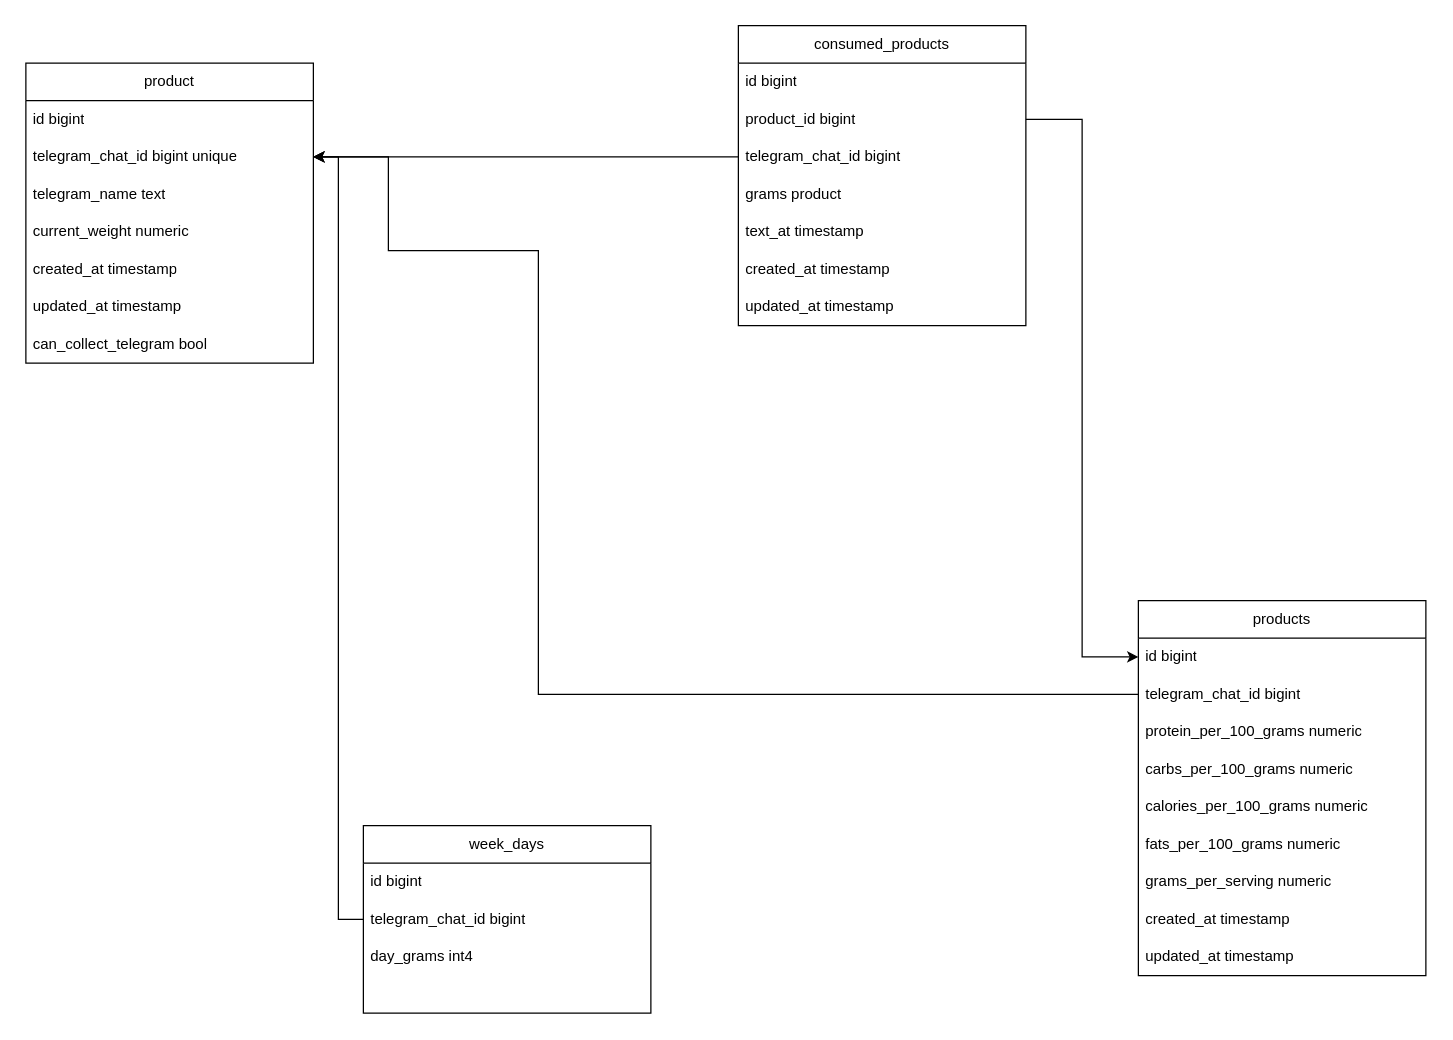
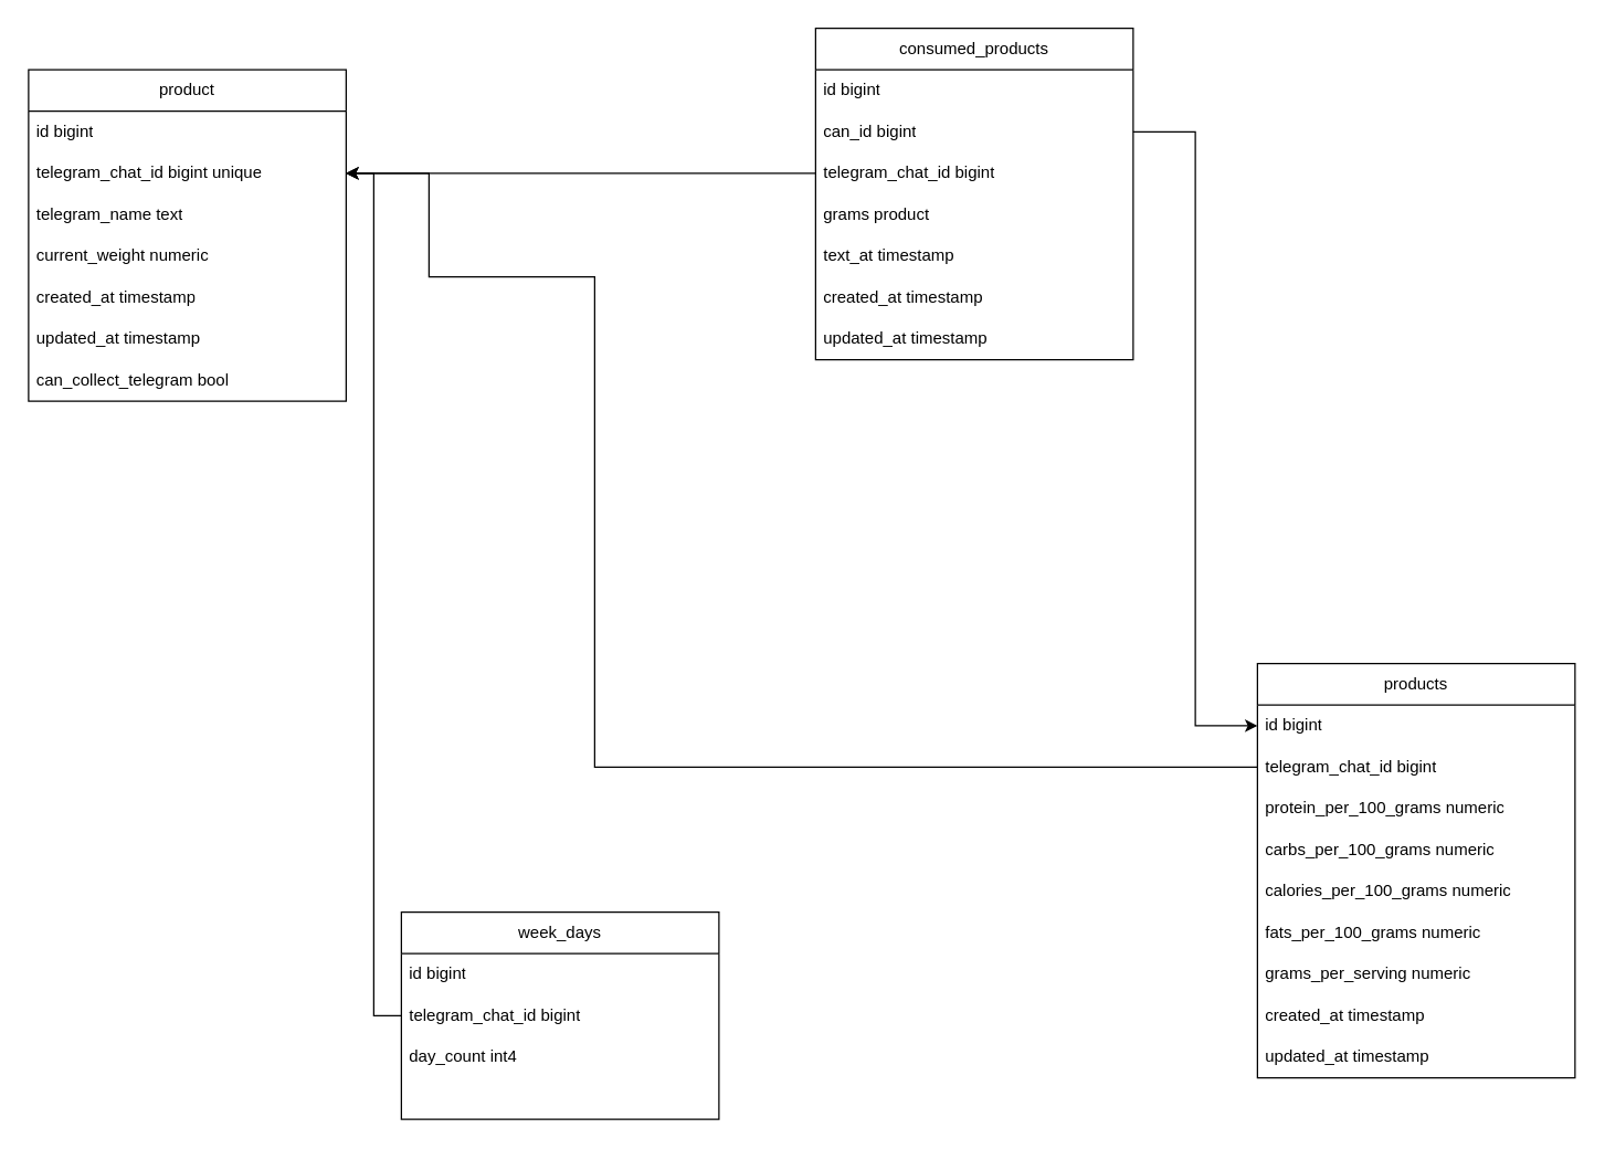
  <mxCell id="0" />
  <mxCell id="1" parent="0" />
  <mxCell id="2" value="product" style="swimlane;fontStyle=0;childLayout=stackLayout;horizontal=1;startSize=30;horizontalStack=0;resizeParent=1;resizeParentMax=0;resizeLast=0;collapsible=1;marginBottom=0;whiteSpace=wrap;html=1;" vertex="1" parent="1"><mxGeometry x="20" y="50" width="230" height="240" as="geometry"><mxRectangle x="40" y="30" width="70" height="30" as="alternateBounds" /></mxGeometry></mxCell>
  <mxCell id="3" value="id bigint" style="text;strokeColor=none;fillColor=none;align=left;verticalAlign=middle;spacingLeft=4;spacingRight=4;overflow=hidden;points=[[0,0.5],[1,0.5]];portConstraint=eastwest;rotatable=0;whiteSpace=wrap;html=1;" vertex="1" parent="2"><mxGeometry y="30" width="230" height="30" as="geometry" /></mxCell>
  <mxCell id="4" value="telegram_chat_id bigint unique" style="text;strokeColor=none;fillColor=none;align=left;verticalAlign=middle;spacingLeft=4;spacingRight=4;overflow=hidden;points=[[0,0.5],[1,0.5]];portConstraint=eastwest;rotatable=0;whiteSpace=wrap;html=1;" vertex="1" parent="2"><mxGeometry y="60" width="230" height="30" as="geometry" /></mxCell>
  <mxCell id="5" value="telegram_name text" style="text;strokeColor=none;fillColor=none;align=left;verticalAlign=middle;spacingLeft=4;spacingRight=4;overflow=hidden;points=[[0,0.5],[1,0.5]];portConstraint=eastwest;rotatable=0;whiteSpace=wrap;html=1;" vertex="1" parent="2"><mxGeometry y="90" width="230" height="30" as="geometry" /></mxCell>
  <mxCell id="6" value="current_weight numeric" style="text;strokeColor=none;fillColor=none;align=left;verticalAlign=middle;spacingLeft=4;spacingRight=4;overflow=hidden;points=[[0,0.5],[1,0.5]];portConstraint=eastwest;rotatable=0;whiteSpace=wrap;html=1;" vertex="1" parent="2"><mxGeometry y="120" width="230" height="30" as="geometry" /></mxCell>
  <mxCell id="7" value="created_at timestamp" style="text;strokeColor=none;fillColor=none;align=left;verticalAlign=middle;spacingLeft=4;spacingRight=4;overflow=hidden;points=[[0,0.5],[1,0.5]];portConstraint=eastwest;rotatable=0;whiteSpace=wrap;html=1;" vertex="1" parent="2"><mxGeometry y="150" width="230" height="30" as="geometry" /></mxCell>
  <mxCell id="8" value="updated_at timestamp" style="text;strokeColor=none;fillColor=none;align=left;verticalAlign=middle;spacingLeft=4;spacingRight=4;overflow=hidden;points=[[0,0.5],[1,0.5]];portConstraint=eastwest;rotatable=0;whiteSpace=wrap;html=1;" vertex="1" parent="2"><mxGeometry y="180" width="230" height="30" as="geometry" /></mxCell>
  <mxCell id="9" value="can_collect_telegram bool" style="text;strokeColor=none;fillColor=none;align=left;verticalAlign=middle;spacingLeft=4;spacingRight=4;overflow=hidden;points=[[0,0.5],[1,0.5]];portConstraint=eastwest;rotatable=0;whiteSpace=wrap;html=1;" vertex="1" parent="2"><mxGeometry y="210" width="230" height="30" as="geometry" /></mxCell>
  <mxCell id="10" value="products" style="swimlane;fontStyle=0;childLayout=stackLayout;horizontal=1;startSize=30;horizontalStack=0;resizeParent=1;resizeParentMax=0;resizeLast=0;collapsible=1;marginBottom=0;whiteSpace=wrap;html=1;" vertex="1" parent="1"><mxGeometry x="910" y="480" width="230" height="300" as="geometry"><mxRectangle x="40" y="30" width="70" height="30" as="alternateBounds" /></mxGeometry></mxCell>
  <mxCell id="11" value="id bigint" style="text;strokeColor=none;fillColor=none;align=left;verticalAlign=middle;spacingLeft=4;spacingRight=4;overflow=hidden;points=[[0,0.5],[1,0.5]];portConstraint=eastwest;rotatable=0;whiteSpace=wrap;html=1;" vertex="1" parent="10"><mxGeometry y="30" width="230" height="30" as="geometry" /></mxCell>
  <mxCell id="12" value="telegram_chat_id bigint" style="text;strokeColor=none;fillColor=none;align=left;verticalAlign=middle;spacingLeft=4;spacingRight=4;overflow=hidden;points=[[0,0.5],[1,0.5]];portConstraint=eastwest;rotatable=0;whiteSpace=wrap;html=1;" vertex="1" parent="10"><mxGeometry y="60" width="230" height="30" as="geometry" /></mxCell>
  <mxCell id="13" value="protein_per_100_grams numeric" style="text;strokeColor=none;fillColor=none;align=left;verticalAlign=middle;spacingLeft=4;spacingRight=4;overflow=hidden;points=[[0,0.5],[1,0.5]];portConstraint=eastwest;rotatable=0;whiteSpace=wrap;html=1;" vertex="1" parent="10"><mxGeometry y="90" width="230" height="30" as="geometry" /></mxCell>
  <mxCell id="14" value="carbs_per_100_grams&amp;nbsp;numeric" style="text;strokeColor=none;fillColor=none;align=left;verticalAlign=middle;spacingLeft=4;spacingRight=4;overflow=hidden;points=[[0,0.5],[1,0.5]];portConstraint=eastwest;rotatable=0;whiteSpace=wrap;html=1;" vertex="1" parent="10"><mxGeometry y="120" width="230" height="30" as="geometry" /></mxCell>
  <mxCell id="15" value="calories_per_100_grams&amp;nbsp;numeric" style="text;strokeColor=none;fillColor=none;align=left;verticalAlign=middle;spacingLeft=4;spacingRight=4;overflow=hidden;points=[[0,0.5],[1,0.5]];portConstraint=eastwest;rotatable=0;whiteSpace=wrap;html=1;" vertex="1" parent="10"><mxGeometry y="150" width="230" height="30" as="geometry" /></mxCell>
  <mxCell id="16" value="fats_per_100_grams&amp;nbsp;numeric" style="text;strokeColor=none;fillColor=none;align=left;verticalAlign=middle;spacingLeft=4;spacingRight=4;overflow=hidden;points=[[0,0.5],[1,0.5]];portConstraint=eastwest;rotatable=0;whiteSpace=wrap;html=1;" vertex="1" parent="10"><mxGeometry y="180" width="230" height="30" as="geometry" /></mxCell>
  <mxCell id="17" value="grams_per_serving numeric" style="text;strokeColor=none;fillColor=none;align=left;verticalAlign=middle;spacingLeft=4;spacingRight=4;overflow=hidden;points=[[0,0.5],[1,0.5]];portConstraint=eastwest;rotatable=0;whiteSpace=wrap;html=1;" vertex="1" parent="10"><mxGeometry y="210" width="230" height="30" as="geometry" /></mxCell>
  <mxCell id="18" value="created_at timestamp" style="text;strokeColor=none;fillColor=none;align=left;verticalAlign=middle;spacingLeft=4;spacingRight=4;overflow=hidden;points=[[0,0.5],[1,0.5]];portConstraint=eastwest;rotatable=0;whiteSpace=wrap;html=1;" vertex="1" parent="10"><mxGeometry y="240" width="230" height="30" as="geometry" /></mxCell>
  <mxCell id="19" value="updated_at timestamp" style="text;strokeColor=none;fillColor=none;align=left;verticalAlign=middle;spacingLeft=4;spacingRight=4;overflow=hidden;points=[[0,0.5],[1,0.5]];portConstraint=eastwest;rotatable=0;whiteSpace=wrap;html=1;" vertex="1" parent="10"><mxGeometry y="270" width="230" height="30" as="geometry" /></mxCell>
  <mxCell id="20" style="edgeStyle=orthogonalEdgeStyle;rounded=0;orthogonalLoop=1;jettySize=auto;html=1;entryX=1;entryY=0.5;entryDx=0;entryDy=0;" edge="1" parent="1" source="12" target="4"><mxGeometry relative="1" as="geometry"><Array as="points"><mxPoint x="430" y="555" /><mxPoint x="430" y="200" /><mxPoint x="310" y="200" /><mxPoint x="310" y="125" /></Array></mxGeometry></mxCell>
  <mxCell id="21" value="consumed_products" style="swimlane;fontStyle=0;childLayout=stackLayout;horizontal=1;startSize=30;horizontalStack=0;resizeParent=1;resizeParentMax=0;resizeLast=0;collapsible=1;marginBottom=0;whiteSpace=wrap;html=1;" vertex="1" parent="1"><mxGeometry x="590" y="20" width="230" height="240" as="geometry"><mxRectangle x="40" y="30" width="70" height="30" as="alternateBounds" /></mxGeometry></mxCell>
  <mxCell id="22" value="id bigint" style="text;strokeColor=none;fillColor=none;align=left;verticalAlign=middle;spacingLeft=4;spacingRight=4;overflow=hidden;points=[[0,0.5],[1,0.5]];portConstraint=eastwest;rotatable=0;whiteSpace=wrap;html=1;" vertex="1" parent="21"><mxGeometry y="30" width="230" height="30" as="geometry" /></mxCell>
- <mxCell id="23" value="product_id bigint" style="text;strokeColor=none;fillColor=none;align=left;verticalAlign=middle;spacingLeft=4;spacingRight=4;overflow=hidden;points=[[0,0.5],[1,0.5]];portConstraint=eastwest;rotatable=0;whiteSpace=wrap;html=1;" vertex="1" parent="21"><mxGeometry y="60" width="230" height="30" as="geometry" /></mxCell>
+ <mxCell id="23" value="can_id bigint" style="text;strokeColor=none;fillColor=none;align=left;verticalAlign=middle;spacingLeft=4;spacingRight=4;overflow=hidden;points=[[0,0.5],[1,0.5]];portConstraint=eastwest;rotatable=0;whiteSpace=wrap;html=1;" vertex="1" parent="21"><mxGeometry y="60" width="230" height="30" as="geometry" /></mxCell>
  <mxCell id="24" value="telegram_chat_id bigint" style="text;strokeColor=none;fillColor=none;align=left;verticalAlign=middle;spacingLeft=4;spacingRight=4;overflow=hidden;points=[[0,0.5],[1,0.5]];portConstraint=eastwest;rotatable=0;whiteSpace=wrap;html=1;" vertex="1" parent="21"><mxGeometry y="90" width="230" height="30" as="geometry" /></mxCell>
  <mxCell id="25" value="grams product" style="text;strokeColor=none;fillColor=none;align=left;verticalAlign=middle;spacingLeft=4;spacingRight=4;overflow=hidden;points=[[0,0.5],[1,0.5]];portConstraint=eastwest;rotatable=0;whiteSpace=wrap;html=1;" vertex="1" parent="21"><mxGeometry y="120" width="230" height="30" as="geometry" /></mxCell>
  <mxCell id="26" value="text_at timestamp" style="text;strokeColor=none;fillColor=none;align=left;verticalAlign=middle;spacingLeft=4;spacingRight=4;overflow=hidden;points=[[0,0.5],[1,0.5]];portConstraint=eastwest;rotatable=0;whiteSpace=wrap;html=1;" vertex="1" parent="21"><mxGeometry y="150" width="230" height="30" as="geometry" /></mxCell>
  <mxCell id="27" value="created_at timestamp" style="text;strokeColor=none;fillColor=none;align=left;verticalAlign=middle;spacingLeft=4;spacingRight=4;overflow=hidden;points=[[0,0.5],[1,0.5]];portConstraint=eastwest;rotatable=0;whiteSpace=wrap;html=1;" vertex="1" parent="21"><mxGeometry y="180" width="230" height="30" as="geometry" /></mxCell>
  <mxCell id="28" value="updated_at timestamp" style="text;strokeColor=none;fillColor=none;align=left;verticalAlign=middle;spacingLeft=4;spacingRight=4;overflow=hidden;points=[[0,0.5],[1,0.5]];portConstraint=eastwest;rotatable=0;whiteSpace=wrap;html=1;" vertex="1" parent="21"><mxGeometry y="210" width="230" height="30" as="geometry" /></mxCell>
  <mxCell id="29" style="edgeStyle=orthogonalEdgeStyle;rounded=0;orthogonalLoop=1;jettySize=auto;html=1;entryX=1;entryY=0.5;entryDx=0;entryDy=0;" edge="1" parent="1" source="24" target="4"><mxGeometry relative="1" as="geometry" /></mxCell>
  <mxCell id="30" style="edgeStyle=orthogonalEdgeStyle;rounded=0;orthogonalLoop=1;jettySize=auto;html=1;entryX=0;entryY=0.5;entryDx=0;entryDy=0;" edge="1" parent="1" source="23" target="11"><mxGeometry relative="1" as="geometry" /></mxCell>
  <mxCell id="31" value="week_days" style="swimlane;fontStyle=0;childLayout=stackLayout;horizontal=1;startSize=30;horizontalStack=0;resizeParent=1;resizeParentMax=0;resizeLast=0;collapsible=1;marginBottom=0;whiteSpace=wrap;html=1;" vertex="1" parent="1"><mxGeometry x="290" y="660" width="230" height="150" as="geometry" /></mxCell>
  <mxCell id="32" value="id bigint" style="text;strokeColor=none;fillColor=none;align=left;verticalAlign=middle;spacingLeft=4;spacingRight=4;overflow=hidden;points=[[0,0.5],[1,0.5]];portConstraint=eastwest;rotatable=0;whiteSpace=wrap;html=1;" vertex="1" parent="31"><mxGeometry y="30" width="230" height="30" as="geometry" /></mxCell>
  <mxCell id="33" value="telegram_chat_id bigint" style="text;strokeColor=none;fillColor=none;align=left;verticalAlign=middle;spacingLeft=4;spacingRight=4;overflow=hidden;points=[[0,0.5],[1,0.5]];portConstraint=eastwest;rotatable=0;whiteSpace=wrap;html=1;" vertex="1" parent="31"><mxGeometry y="60" width="230" height="30" as="geometry" /></mxCell>
- <mxCell id="34" value="day_grams int4" style="text;strokeColor=none;fillColor=none;align=left;verticalAlign=middle;spacingLeft=4;spacingRight=4;overflow=hidden;points=[[0,0.5],[1,0.5]];portConstraint=eastwest;rotatable=0;whiteSpace=wrap;html=1;" vertex="1" parent="31"><mxGeometry y="90" width="230" height="30" as="geometry" /></mxCell>
+ <mxCell id="34" value="day_count int4" style="text;strokeColor=none;fillColor=none;align=left;verticalAlign=middle;spacingLeft=4;spacingRight=4;overflow=hidden;points=[[0,0.5],[1,0.5]];portConstraint=eastwest;rotatable=0;whiteSpace=wrap;html=1;" vertex="1" parent="31"><mxGeometry y="90" width="230" height="30" as="geometry" /></mxCell>
  <mxCell id="35" style="text;strokeColor=none;fillColor=none;align=left;verticalAlign=middle;spacingLeft=4;spacingRight=4;overflow=hidden;points=[[0,0.5],[1,0.5]];portConstraint=eastwest;rotatable=0;whiteSpace=wrap;html=1;" vertex="1" parent="31"><mxGeometry y="120" width="230" height="30" as="geometry" /></mxCell>
  <mxCell id="36" style="edgeStyle=orthogonalEdgeStyle;rounded=0;orthogonalLoop=1;jettySize=auto;html=1;entryX=1;entryY=0.5;entryDx=0;entryDy=0;" edge="1" parent="1" source="33" target="4"><mxGeometry relative="1" as="geometry" /></mxCell>
